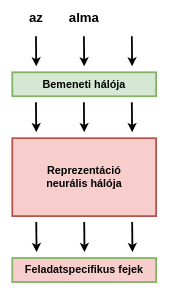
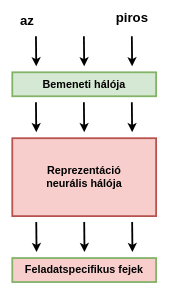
  <mxCell id="0" />
  <mxCell id="1" parent="0" />
  <mxCell id="2" value="&lt;b&gt;Bemeneti hálója&lt;br&gt;&lt;/b&gt;" style="rounded=0;whiteSpace=wrap;html=1;shadow=0;glass=0;comic=0;strokeWidth=3;fillColor=#d5e8d4;fontSize=18;strokeColor=#82b366;" vertex="1" parent="1"><mxGeometry x="20" y="120" width="240" height="40" as="geometry" /></mxCell>
- <mxCell id="3" value="az" style="text;html=1;strokeColor=none;fillColor=none;align=center;verticalAlign=middle;whiteSpace=wrap;rounded=0;shadow=0;glass=0;comic=0;fontSize=22;fontStyle=1" vertex="1" parent="1"><mxGeometry x="40" y="20" width="40" height="20" as="geometry" /></mxCell>
- <mxCell id="4" value="alma" style="text;html=1;strokeColor=none;fillColor=none;align=center;verticalAlign=middle;whiteSpace=wrap;rounded=0;shadow=0;glass=0;comic=0;fontSize=22;fontStyle=1" vertex="1" parent="1"><mxGeometry x="120" y="20" width="40" height="20" as="geometry" /></mxCell>
+ <mxCell id="3" value="az" style="text;html=1;strokeColor=none;fillColor=none;align=center;verticalAlign=middle;whiteSpace=wrap;rounded=0;shadow=0;glass=0;comic=0;fontSize=22;fontStyle=1" vertex="1" parent="1"><mxGeometry x="25" y="25" width="40" height="20" as="geometry" /></mxCell>
+ <mxCell id="5" value="piros" style="text;html=1;strokeColor=none;fillColor=none;align=center;verticalAlign=middle;whiteSpace=wrap;rounded=0;shadow=0;glass=0;comic=0;fontSize=22;fontStyle=1" vertex="1" parent="1"><mxGeometry x="200" y="20" width="40" height="20" as="geometry" /></mxCell>
  <mxCell id="6" value="" style="endArrow=classic;html=1;strokeWidth=3;fontSize=18;" edge="1" parent="1"><mxGeometry width="50" height="50" relative="1" as="geometry"><mxPoint x="139.5" y="170" as="sourcePoint" /><mxPoint x="140" y="220" as="targetPoint" /></mxGeometry></mxCell>
  <mxCell id="7" value="&lt;b&gt;Reprezentáció&lt;br&gt; neurális hálója&lt;br&gt;&lt;/b&gt;" style="rounded=0;whiteSpace=wrap;html=1;shadow=0;glass=0;comic=0;strokeWidth=3;fillColor=#f8cecc;fontSize=18;strokeColor=#b85450;" vertex="1" parent="1"><mxGeometry x="20" y="230" width="240" height="130" as="geometry" /></mxCell>
  <mxCell id="8" value="" style="endArrow=classic;html=1;strokeWidth=3;fontSize=18;" edge="1" parent="1"><mxGeometry width="50" height="50" relative="1" as="geometry"><mxPoint x="219.5" y="170" as="sourcePoint" /><mxPoint x="220" y="220" as="targetPoint" /></mxGeometry></mxCell>
  <mxCell id="9" value="" style="endArrow=classic;html=1;strokeWidth=3;fontSize=18;" edge="1" parent="1"><mxGeometry width="50" height="50" relative="1" as="geometry"><mxPoint x="59.5" y="170" as="sourcePoint" /><mxPoint x="60" y="220" as="targetPoint" /></mxGeometry></mxCell>
  <mxCell id="10" value="" style="endArrow=classic;html=1;strokeWidth=3;fontSize=18;" edge="1" parent="1"><mxGeometry width="50" height="50" relative="1" as="geometry"><mxPoint x="59.5" y="60" as="sourcePoint" /><mxPoint x="60" y="110" as="targetPoint" /></mxGeometry></mxCell>
  <mxCell id="11" value="" style="endArrow=classic;html=1;strokeWidth=3;fontSize=18;" edge="1" parent="1"><mxGeometry width="50" height="50" relative="1" as="geometry"><mxPoint x="139.5" y="60" as="sourcePoint" /><mxPoint x="140" y="110" as="targetPoint" /></mxGeometry></mxCell>
  <mxCell id="12" value="" style="endArrow=classic;html=1;strokeWidth=3;fontSize=18;" edge="1" parent="1"><mxGeometry width="50" height="50" relative="1" as="geometry"><mxPoint x="219.5" y="60" as="sourcePoint" /><mxPoint x="220" y="110" as="targetPoint" /></mxGeometry></mxCell>
  <mxCell id="13" value="&lt;b&gt;Feladatspecifikus fejek&lt;br&gt;&lt;/b&gt;" style="rounded=0;whiteSpace=wrap;html=1;shadow=0;glass=0;comic=0;strokeWidth=3;fillColor=#f8cecc;fontSize=18;strokeColor=#82b366;" vertex="1" parent="1"><mxGeometry x="20" y="430" width="240" height="40" as="geometry" /></mxCell>
  <mxCell id="14" value="" style="endArrow=classic;html=1;strokeWidth=3;fontSize=18;" edge="1" parent="1"><mxGeometry width="50" height="50" relative="1" as="geometry"><mxPoint x="60" y="370" as="sourcePoint" /><mxPoint x="60.5" y="420" as="targetPoint" /></mxGeometry></mxCell>
  <mxCell id="15" value="" style="endArrow=classic;html=1;strokeWidth=3;fontSize=18;" edge="1" parent="1"><mxGeometry width="50" height="50" relative="1" as="geometry"><mxPoint x="140" y="370" as="sourcePoint" /><mxPoint x="140.5" y="420" as="targetPoint" /></mxGeometry></mxCell>
  <mxCell id="16" value="" style="endArrow=classic;html=1;strokeWidth=3;fontSize=18;" edge="1" parent="1"><mxGeometry width="50" height="50" relative="1" as="geometry"><mxPoint x="220" y="370" as="sourcePoint" /><mxPoint x="220.5" y="420" as="targetPoint" /></mxGeometry></mxCell>
